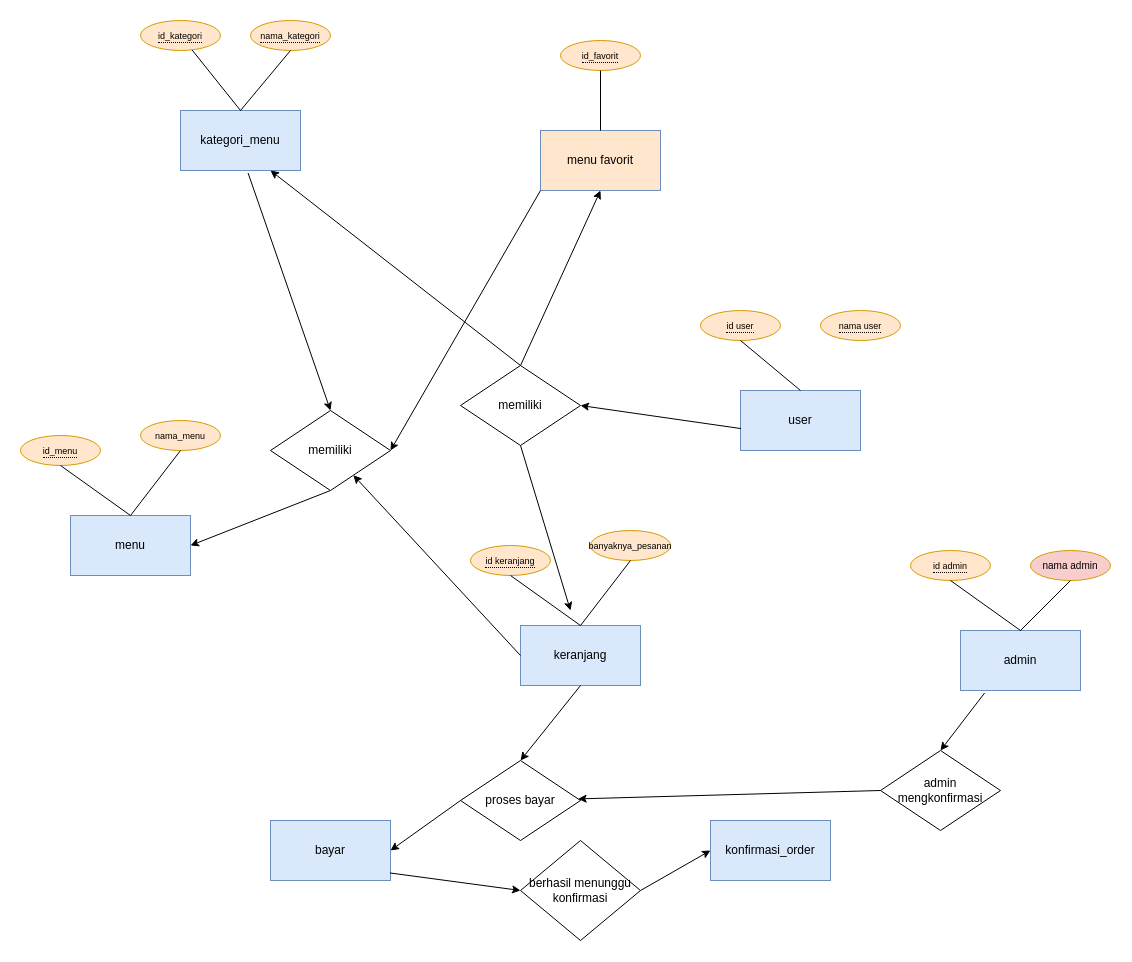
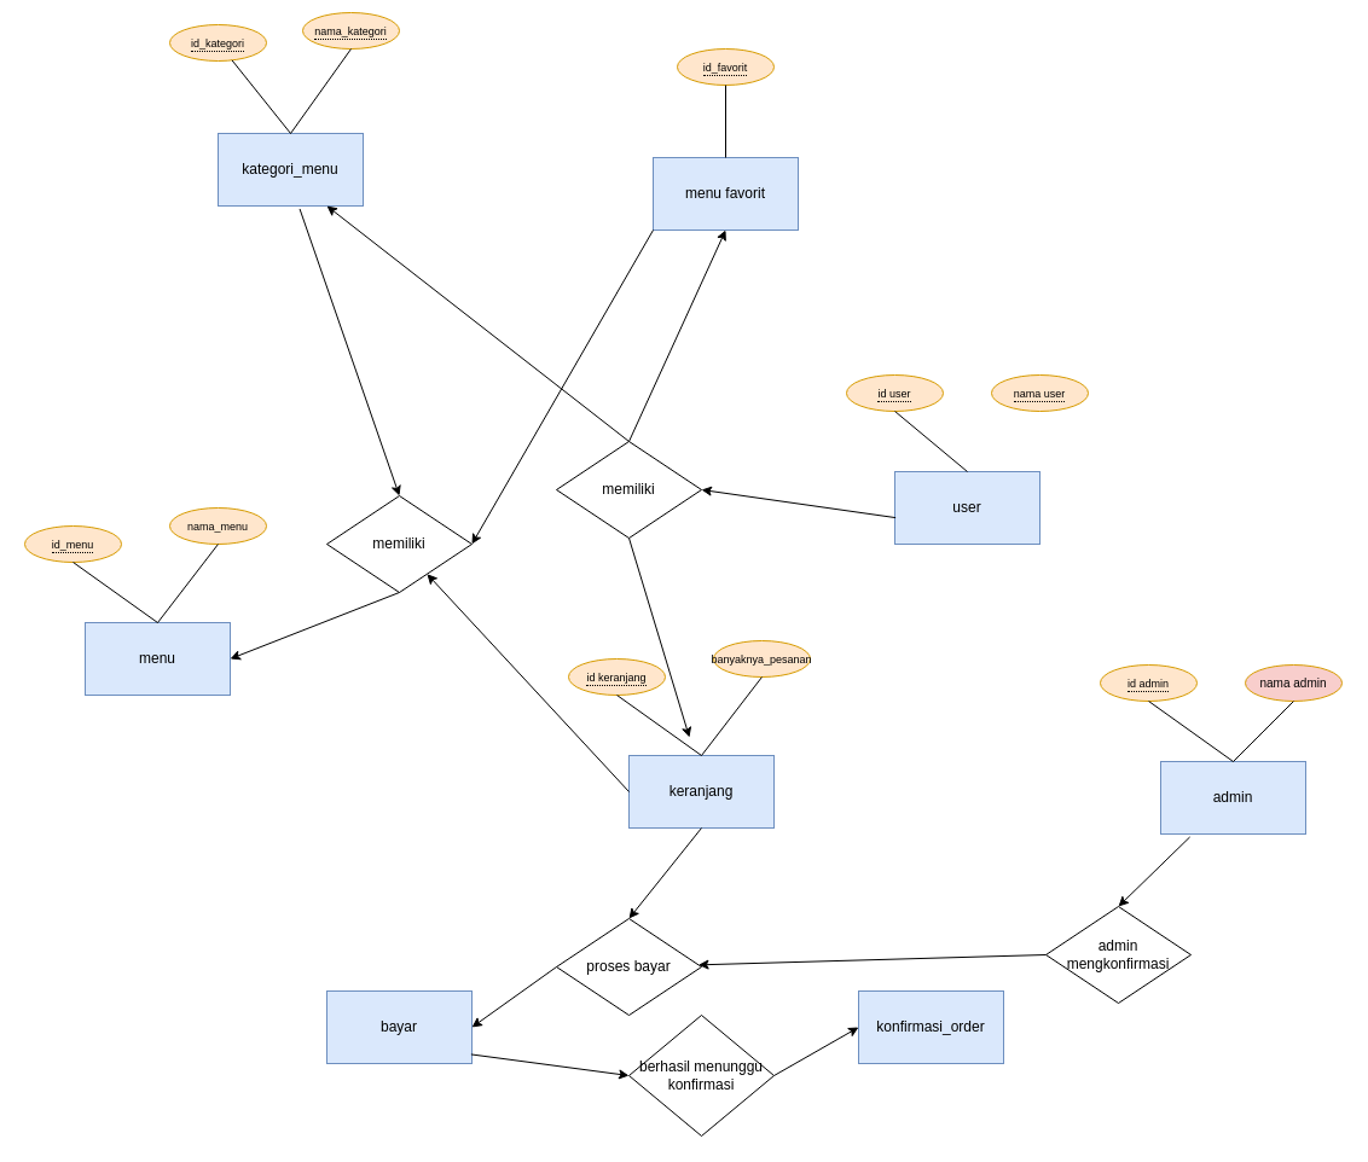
  <mxCell id="0" />
  <mxCell id="1" parent="0" />
  <mxCell id="2" value="user" style="rounded=0;whiteSpace=wrap;html=1;fillColor=#dae8fc;strokeColor=#6c8ebf;" parent="1" vertex="1"><mxGeometry x="740" y="390" width="120" height="60" as="geometry" /></mxCell>
  <mxCell id="3" value="admin" style="rounded=0;whiteSpace=wrap;html=1;fillColor=#dae8fc;strokeColor=#6c8ebf;" parent="1" vertex="1"><mxGeometry x="960" y="630" width="120" height="60" as="geometry" /></mxCell>
  <mxCell id="4" value="kategori_menu" style="rounded=0;whiteSpace=wrap;html=1;fillColor=#dae8fc;strokeColor=#6c8ebf;" parent="1" vertex="1"><mxGeometry x="180" y="110" width="120" height="60" as="geometry" /></mxCell>
- <mxCell id="5" value="menu favorit" style="rounded=0;whiteSpace=wrap;html=1;fillColor=#ffe6cc;strokeColor=#6c8ebf;" parent="1" vertex="1"><mxGeometry x="540" y="130" width="120" height="60" as="geometry" /></mxCell>
+ <mxCell id="5" value="menu favorit" style="rounded=0;whiteSpace=wrap;html=1;fillColor=#dae8fc;strokeColor=#6c8ebf;" parent="1" vertex="1"><mxGeometry x="540" y="130" width="120" height="60" as="geometry" /></mxCell>
  <mxCell id="6" value="keranjang" style="rounded=0;whiteSpace=wrap;html=1;fillColor=#dae8fc;strokeColor=#6c8ebf;" parent="1" vertex="1"><mxGeometry x="520" y="625" width="120" height="60" as="geometry" /></mxCell>
  <mxCell id="7" value="konfirmasi_order" style="rounded=0;whiteSpace=wrap;html=1;fillColor=#dae8fc;strokeColor=#6c8ebf;" parent="1" vertex="1"><mxGeometry x="710" y="820" width="120" height="60" as="geometry" /></mxCell>
  <mxCell id="8" value="&lt;span style=&quot;border-bottom: 1px dotted&quot;&gt;&lt;font style=&quot;font-size: 9px&quot;&gt;id_kategori&lt;/font&gt;&lt;/span&gt;" style="ellipse;whiteSpace=wrap;html=1;align=center;fillColor=#ffe6cc;strokeColor=#d79b00;" parent="1" vertex="1"><mxGeometry x="140" y="20" width="80" height="30" as="geometry" /></mxCell>
- <mxCell id="9" value="&lt;span style=&quot;border-bottom: 1px dotted&quot;&gt;&lt;font style=&quot;font-size: 9px&quot;&gt;nama_kategori&lt;/font&gt;&lt;/span&gt;" style="ellipse;whiteSpace=wrap;html=1;align=center;fillColor=#ffe6cc;strokeColor=#d79b00;" parent="1" vertex="1"><mxGeometry x="250" y="20" width="80" height="30" as="geometry" /></mxCell>
+ <mxCell id="9" value="&lt;span style=&quot;border-bottom: 1px dotted&quot;&gt;&lt;font style=&quot;font-size: 9px&quot;&gt;nama_kategori&lt;/font&gt;&lt;/span&gt;" style="ellipse;whiteSpace=wrap;html=1;align=center;fillColor=#ffe6cc;strokeColor=#d79b00;" parent="1" vertex="1"><mxGeometry x="250" y="10" width="80" height="30" as="geometry" /></mxCell>
  <mxCell id="10" value="&lt;span style=&quot;border-bottom: 1px dotted&quot;&gt;&lt;font style=&quot;font-size: 9px&quot;&gt;id_favorit&lt;/font&gt;&lt;/span&gt;" style="ellipse;whiteSpace=wrap;html=1;align=center;fillColor=#ffe6cc;strokeColor=#d79b00;" parent="1" vertex="1"><mxGeometry x="560" y="40" width="80" height="30" as="geometry" /></mxCell>
  <mxCell id="11" value="" style="endArrow=none;html=1;rounded=0;fontSize=9;exitX=0.5;exitY=0;exitDx=0;exitDy=0;" parent="1" source="4" target="8" edge="1"><mxGeometry width="50" height="50" relative="1" as="geometry"><mxPoint x="400" y="190" as="sourcePoint" /><mxPoint x="450" y="140" as="targetPoint" /></mxGeometry></mxCell>
  <mxCell id="12" value="" style="endArrow=none;html=1;rounded=0;fontSize=9;exitX=0.5;exitY=0;exitDx=0;exitDy=0;entryX=0.5;entryY=1;entryDx=0;entryDy=0;" parent="1" source="4" target="9" edge="1"><mxGeometry width="50" height="50" relative="1" as="geometry"><mxPoint x="250" y="120" as="sourcePoint" /><mxPoint x="201.531" y="59.363" as="targetPoint" /></mxGeometry></mxCell>
  <mxCell id="13" value="" style="endArrow=none;html=1;rounded=0;fontSize=9;exitX=0.5;exitY=0;exitDx=0;exitDy=0;entryX=0.5;entryY=1;entryDx=0;entryDy=0;" parent="1" source="5" target="10" edge="1"><mxGeometry width="50" height="50" relative="1" as="geometry"><mxPoint x="400" y="140" as="sourcePoint" /><mxPoint x="450" y="80" as="targetPoint" /></mxGeometry></mxCell>
  <mxCell id="14" value="&lt;span style=&quot;border-bottom: 1px dotted&quot;&gt;&lt;font style=&quot;font-size: 9px&quot;&gt;id user&lt;/font&gt;&lt;/span&gt;" style="ellipse;whiteSpace=wrap;html=1;align=center;fillColor=#ffe6cc;strokeColor=#d79b00;" parent="1" vertex="1"><mxGeometry x="700" y="310" width="80" height="30" as="geometry" /></mxCell>
  <mxCell id="15" value="&lt;span style=&quot;border-bottom: 1px dotted&quot;&gt;&lt;font style=&quot;font-size: 9px&quot;&gt;nama user&lt;/font&gt;&lt;/span&gt;" style="ellipse;whiteSpace=wrap;html=1;align=center;fillColor=#ffe6cc;strokeColor=#d79b00;" parent="1" vertex="1"><mxGeometry x="820" y="310" width="80" height="30" as="geometry" /></mxCell>
  <mxCell id="16" value="&lt;span style=&quot;border-bottom: 1px dotted&quot;&gt;&lt;font style=&quot;font-size: 9px&quot;&gt;id admin&lt;/font&gt;&lt;/span&gt;" style="ellipse;whiteSpace=wrap;html=1;align=center;fillColor=#ffe6cc;strokeColor=#d79b00;" parent="1" vertex="1"><mxGeometry x="910" y="550" width="80" height="30" as="geometry" /></mxCell>
  <mxCell id="17" value="&lt;font size=&quot;1&quot;&gt;nama admin&lt;/font&gt;" style="ellipse;whiteSpace=wrap;html=1;align=center;fillColor=#f8cecc;strokeColor=#d79b00;" parent="1" vertex="1"><mxGeometry x="1030" y="550" width="80" height="30" as="geometry" /></mxCell>
  <mxCell id="18" value="" style="endArrow=none;html=1;rounded=0;fontSize=9;exitX=0.5;exitY=0;exitDx=0;exitDy=0;entryX=0.5;entryY=1;entryDx=0;entryDy=0;" parent="1" source="2" target="14" edge="1"><mxGeometry width="50" height="50" relative="1" as="geometry"><mxPoint x="660" y="380" as="sourcePoint" /><mxPoint x="710" y="330" as="targetPoint" /></mxGeometry></mxCell>
  <mxCell id="19" value="" style="endArrow=none;html=1;rounded=0;fontSize=9;exitX=0.5;exitY=0;exitDx=0;exitDy=0;entryX=0.5;entryY=1;entryDx=0;entryDy=0;" parent="1" source="3" target="16" edge="1"><mxGeometry width="50" height="50" relative="1" as="geometry"><mxPoint x="710" y="550" as="sourcePoint" /><mxPoint x="760" y="500" as="targetPoint" /></mxGeometry></mxCell>
  <mxCell id="20" value="" style="endArrow=none;html=1;rounded=0;fontSize=9;exitX=0.5;exitY=0;exitDx=0;exitDy=0;entryX=0.5;entryY=1;entryDx=0;entryDy=0;" parent="1" source="3" target="17" edge="1"><mxGeometry width="50" height="50" relative="1" as="geometry"><mxPoint x="1030" y="640" as="sourcePoint" /><mxPoint x="960" y="590" as="targetPoint" /></mxGeometry></mxCell>
  <mxCell id="21" value="&lt;span style=&quot;border-bottom: 1px dotted&quot;&gt;&lt;font style=&quot;font-size: 9px&quot;&gt;id keranjang&lt;/font&gt;&lt;/span&gt;" style="ellipse;whiteSpace=wrap;html=1;align=center;fillColor=#ffe6cc;strokeColor=#d79b00;" parent="1" vertex="1"><mxGeometry x="470" y="545" width="80" height="30" as="geometry" /></mxCell>
  <mxCell id="22" value="&lt;font style=&quot;font-size: 9px&quot;&gt;banyaknya_pesanan&lt;/font&gt;" style="ellipse;whiteSpace=wrap;html=1;align=center;fillColor=#ffe6cc;strokeColor=#d79b00;" parent="1" vertex="1"><mxGeometry x="590" y="530" width="80" height="30" as="geometry" /></mxCell>
  <mxCell id="23" value="" style="endArrow=none;html=1;rounded=0;fontSize=9;exitX=0.5;exitY=0;exitDx=0;exitDy=0;entryX=0.5;entryY=1;entryDx=0;entryDy=0;" parent="1" target="21" edge="1"><mxGeometry width="50" height="50" relative="1" as="geometry"><mxPoint x="580" y="625" as="sourcePoint" /><mxPoint x="320" y="495" as="targetPoint" /></mxGeometry></mxCell>
  <mxCell id="24" value="" style="endArrow=none;html=1;rounded=0;fontSize=9;exitX=0.5;exitY=0;exitDx=0;exitDy=0;entryX=0.5;entryY=1;entryDx=0;entryDy=0;" parent="1" target="22" edge="1"><mxGeometry width="50" height="50" relative="1" as="geometry"><mxPoint x="580" y="625" as="sourcePoint" /><mxPoint x="520" y="585" as="targetPoint" /></mxGeometry></mxCell>
  <mxCell id="25" value="menu" style="rounded=0;whiteSpace=wrap;html=1;fillColor=#dae8fc;strokeColor=#6c8ebf;" vertex="1" parent="1"><mxGeometry x="70" y="515" width="120" height="60" as="geometry" /></mxCell>
  <mxCell id="26" value="bayar" style="rounded=0;whiteSpace=wrap;html=1;fillColor=#dae8fc;strokeColor=#6c8ebf;" vertex="1" parent="1"><mxGeometry x="270" y="820" width="120" height="60" as="geometry" /></mxCell>
  <mxCell id="27" value="&lt;span style=&quot;border-bottom: 1px dotted&quot;&gt;&lt;font style=&quot;font-size: 9px&quot;&gt;id_menu&lt;/font&gt;&lt;/span&gt;" style="ellipse;whiteSpace=wrap;html=1;align=center;fillColor=#ffe6cc;strokeColor=#d79b00;" vertex="1" parent="1"><mxGeometry x="20" y="435" width="80" height="30" as="geometry" /></mxCell>
  <mxCell id="28" value="&lt;font style=&quot;font-size: 9px&quot;&gt;nama_menu&lt;/font&gt;" style="ellipse;whiteSpace=wrap;html=1;align=center;fillColor=#ffe6cc;strokeColor=#d79b00;" vertex="1" parent="1"><mxGeometry x="140" y="420" width="80" height="30" as="geometry" /></mxCell>
  <mxCell id="29" value="" style="endArrow=none;html=1;rounded=0;fontSize=9;exitX=0.5;exitY=0;exitDx=0;exitDy=0;entryX=0.5;entryY=1;entryDx=0;entryDy=0;" edge="1" parent="1" target="27"><mxGeometry width="50" height="50" relative="1" as="geometry"><mxPoint x="130" y="515" as="sourcePoint" /><mxPoint x="-130" y="385" as="targetPoint" /></mxGeometry></mxCell>
  <mxCell id="30" value="" style="endArrow=none;html=1;rounded=0;fontSize=9;exitX=0.5;exitY=0;exitDx=0;exitDy=0;entryX=0.5;entryY=1;entryDx=0;entryDy=0;" edge="1" parent="1" target="28"><mxGeometry width="50" height="50" relative="1" as="geometry"><mxPoint x="130" y="515" as="sourcePoint" /><mxPoint x="70" y="475" as="targetPoint" /></mxGeometry></mxCell>
  <mxCell id="31" value="memiliki" style="rhombus;whiteSpace=wrap;html=1;" vertex="1" parent="1"><mxGeometry x="460" y="365" width="120" height="80" as="geometry" /></mxCell>
  <mxCell id="32" value="" style="endArrow=classic;html=1;rounded=0;exitX=0.005;exitY=0.635;exitDx=0;exitDy=0;exitPerimeter=0;entryX=1;entryY=0.5;entryDx=0;entryDy=0;" edge="1" parent="1" source="2" target="31"><mxGeometry width="50" height="50" relative="1" as="geometry"><mxPoint x="570" y="400" as="sourcePoint" /><mxPoint x="620" y="350" as="targetPoint" /></mxGeometry></mxCell>
  <mxCell id="33" value="" style="endArrow=classic;html=1;rounded=0;entryX=0.5;entryY=1;entryDx=0;entryDy=0;exitX=0.5;exitY=0;exitDx=0;exitDy=0;" edge="1" parent="1" source="31" target="5"><mxGeometry width="50" height="50" relative="1" as="geometry"><mxPoint x="570" y="310" as="sourcePoint" /><mxPoint x="620" y="260" as="targetPoint" /></mxGeometry></mxCell>
  <mxCell id="34" value="" style="endArrow=classic;html=1;rounded=0;entryX=0.75;entryY=1;entryDx=0;entryDy=0;exitX=0.5;exitY=0;exitDx=0;exitDy=0;" edge="1" parent="1" source="31" target="4"><mxGeometry width="50" height="50" relative="1" as="geometry"><mxPoint x="570" y="310" as="sourcePoint" /><mxPoint x="620" y="260" as="targetPoint" /></mxGeometry></mxCell>
  <mxCell id="35" value="" style="endArrow=classic;html=1;rounded=0;exitX=0.5;exitY=1;exitDx=0;exitDy=0;" edge="1" parent="1" source="31"><mxGeometry width="50" height="50" relative="1" as="geometry"><mxPoint x="570" y="480" as="sourcePoint" /><mxPoint x="570" y="610" as="targetPoint" /></mxGeometry></mxCell>
  <mxCell id="36" value="memiliki" style="rhombus;whiteSpace=wrap;html=1;" vertex="1" parent="1"><mxGeometry x="270" y="410" width="120" height="80" as="geometry" /></mxCell>
  <mxCell id="37" value="" style="endArrow=classic;html=1;rounded=0;exitX=0.563;exitY=1.041;exitDx=0;exitDy=0;exitPerimeter=0;entryX=0.5;entryY=0;entryDx=0;entryDy=0;" edge="1" parent="1" source="4" target="36"><mxGeometry width="50" height="50" relative="1" as="geometry"><mxPoint x="260" y="310" as="sourcePoint" /><mxPoint x="310" y="260" as="targetPoint" /></mxGeometry></mxCell>
  <mxCell id="38" value="" style="endArrow=classic;html=1;rounded=0;exitX=0;exitY=1;exitDx=0;exitDy=0;entryX=1;entryY=0.5;entryDx=0;entryDy=0;" edge="1" parent="1" source="5" target="36"><mxGeometry width="50" height="50" relative="1" as="geometry"><mxPoint x="260" y="310" as="sourcePoint" /><mxPoint x="310" y="260" as="targetPoint" /></mxGeometry></mxCell>
  <mxCell id="39" value="" style="endArrow=classic;html=1;rounded=0;entryX=1;entryY=0.5;entryDx=0;entryDy=0;exitX=0.5;exitY=1;exitDx=0;exitDy=0;" edge="1" parent="1" source="36" target="25"><mxGeometry width="50" height="50" relative="1" as="geometry"><mxPoint x="260" y="480" as="sourcePoint" /><mxPoint x="310" y="430" as="targetPoint" /></mxGeometry></mxCell>
  <mxCell id="40" value="" style="endArrow=classic;html=1;rounded=0;exitX=0;exitY=0.5;exitDx=0;exitDy=0;" edge="1" parent="1" source="6" target="36"><mxGeometry width="50" height="50" relative="1" as="geometry"><mxPoint x="260" y="570" as="sourcePoint" /><mxPoint x="310" y="520" as="targetPoint" /></mxGeometry></mxCell>
  <mxCell id="41" value="" style="endArrow=classic;html=1;rounded=0;exitX=0.5;exitY=1;exitDx=0;exitDy=0;" edge="1" parent="1" source="6"><mxGeometry width="50" height="50" relative="1" as="geometry"><mxPoint x="600" y="760" as="sourcePoint" /><mxPoint x="520" y="760" as="targetPoint" /></mxGeometry></mxCell>
  <mxCell id="42" value="proses bayar" style="rhombus;whiteSpace=wrap;html=1;" vertex="1" parent="1"><mxGeometry x="460" y="760" width="120" height="80" as="geometry" /></mxCell>
  <mxCell id="43" value="" style="endArrow=classic;html=1;rounded=0;entryX=1;entryY=0.5;entryDx=0;entryDy=0;exitX=0;exitY=0.5;exitDx=0;exitDy=0;" edge="1" parent="1" source="42" target="26"><mxGeometry width="50" height="50" relative="1" as="geometry"><mxPoint x="600" y="850" as="sourcePoint" /><mxPoint x="650" y="800" as="targetPoint" /></mxGeometry></mxCell>
  <mxCell id="44" value="berhasil menunggu konfirmasi" style="rhombus;whiteSpace=wrap;html=1;" vertex="1" parent="1"><mxGeometry x="520" y="840" width="120" height="100" as="geometry" /></mxCell>
  <mxCell id="45" value="" style="endArrow=classic;html=1;rounded=0;exitX=0.995;exitY=0.874;exitDx=0;exitDy=0;exitPerimeter=0;entryX=0;entryY=0.5;entryDx=0;entryDy=0;" edge="1" parent="1" source="26" target="44"><mxGeometry width="50" height="50" relative="1" as="geometry"><mxPoint x="600" y="850" as="sourcePoint" /><mxPoint x="650" y="800" as="targetPoint" /></mxGeometry></mxCell>
  <mxCell id="46" value="" style="endArrow=classic;html=1;rounded=0;entryX=0;entryY=0.5;entryDx=0;entryDy=0;exitX=1;exitY=0.5;exitDx=0;exitDy=0;" edge="1" parent="1" source="44" target="7"><mxGeometry width="50" height="50" relative="1" as="geometry"><mxPoint x="600" y="840" as="sourcePoint" /><mxPoint x="650" y="790" as="targetPoint" /></mxGeometry></mxCell>
- <mxCell id="47" value="admin mengkonfirmasi" style="rhombus;whiteSpace=wrap;html=1;" vertex="1" parent="1"><mxGeometry x="880" y="750" width="120" height="80" as="geometry" /></mxCell>
+ <mxCell id="47" value="admin mengkonfirmasi" style="rhombus;whiteSpace=wrap;html=1;" vertex="1" parent="1"><mxGeometry x="865" y="750" width="120" height="80" as="geometry" /></mxCell>
  <mxCell id="48" value="" style="endArrow=classic;html=1;rounded=0;exitX=0.201;exitY=1.041;exitDx=0;exitDy=0;exitPerimeter=0;entryX=0.5;entryY=0;entryDx=0;entryDy=0;" edge="1" parent="1" source="3" target="47"><mxGeometry width="50" height="50" relative="1" as="geometry"><mxPoint x="590" y="695" as="sourcePoint" /><mxPoint x="530" y="770" as="targetPoint" /></mxGeometry></mxCell>
  <mxCell id="49" value="" style="endArrow=classic;html=1;rounded=0;exitX=0;exitY=0.5;exitDx=0;exitDy=0;" edge="1" parent="1" source="47" target="42"><mxGeometry width="50" height="50" relative="1" as="geometry"><mxPoint x="994.12" y="702.46" as="sourcePoint" /><mxPoint x="950" y="760" as="targetPoint" /></mxGeometry></mxCell>
